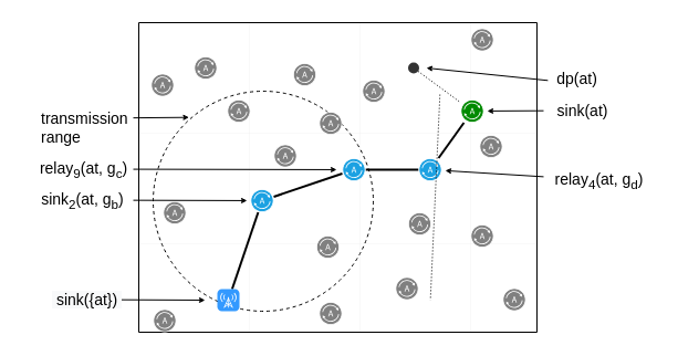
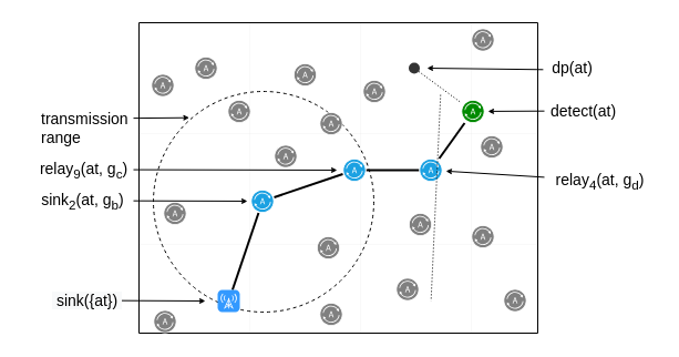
  <mxCell id="0" />
  <mxCell id="1" parent="0" />
  <mxCell id="2" value="" style="verticalLabelPosition=bottom;verticalAlign=top;html=1;shape=mxgraph.basic.patternFillRect;fillStyle=grid;step=100;fillStrokeWidth=0.2;fillStrokeColor=#dddddd;fontSize=14;" parent="1" vertex="1"><mxGeometry x="125" y="20" width="360" height="280" as="geometry" /></mxCell>
  <mxCell id="3" value="" style="ellipse;whiteSpace=wrap;html=1;aspect=fixed;labelBackgroundColor=#000000;strokeColor=#000000;fontColor=#333333;fillColor=none;dashed=1;fontSize=14;" parent="1" vertex="1"><mxGeometry x="138" y="82" width="199" height="199" as="geometry" /></mxCell>
  <mxCell id="4" value="" style="pointerEvents=1;shadow=0;dashed=0;html=1;labelPosition=center;verticalLabelPosition=bottom;verticalAlign=top;align=center;outlineConnect=0;shape=mxgraph.veeam2.agent;labelBackgroundColor=#000000;fillColor=#808080;fontSize=14;" parent="1" vertex="1"><mxGeometry x="425" y="25" width="21" height="21" as="geometry" /></mxCell>
  <mxCell id="5" style="rounded=0;orthogonalLoop=1;jettySize=auto;html=1;fontColor=#333333;endArrow=none;endFill=0;fontSize=14;strokeWidth=2;" parent="1" source="6" target="23" edge="1"><mxGeometry relative="1" as="geometry" /></mxCell>
  <mxCell id="6" value="" style="html=1;strokeWidth=1;shadow=0;dashed=0;shape=mxgraph.ios7.misc.broadcast;strokeColor=none;buttonText=;strokeColor2=#222222;fontColor=#222222;fontSize=14;verticalLabelPosition=bottom;verticalAlign=top;align=center;fillColor=#3399FF;spacingTop=-10;" parent="1" vertex="1"><mxGeometry x="196" y="261" width="20" height="20" as="geometry" /></mxCell>
  <mxCell id="7" value="" style="pointerEvents=1;shadow=0;dashed=0;html=1;labelPosition=center;verticalLabelPosition=bottom;verticalAlign=top;align=center;outlineConnect=0;shape=mxgraph.veeam2.agent;labelBackgroundColor=#000000;fillColor=#808080;fontSize=14;" parent="1" vertex="1"><mxGeometry x="175" y="50.5" width="21" height="21" as="geometry" /></mxCell>
  <mxCell id="8" value="" style="pointerEvents=1;shadow=0;dashed=0;html=1;labelPosition=center;verticalLabelPosition=top;verticalAlign=bottom;align=center;outlineConnect=0;shape=mxgraph.veeam2.agent;labelBackgroundColor=none;fillColor=#008a00;strokeColor=#005700;fontSize=14;spacingBottom=-3;" parent="1" vertex="1"><mxGeometry x="416" y="89.5" width="21" height="21" as="geometry" /></mxCell>
  <mxCell id="9" value="" style="pointerEvents=1;shadow=0;dashed=0;html=1;labelPosition=center;verticalLabelPosition=bottom;verticalAlign=top;align=center;outlineConnect=0;shape=mxgraph.veeam2.agent;labelBackgroundColor=#000000;fillColor=#808080;fontSize=14;" parent="1" vertex="1"><mxGeometry x="357" y="250" width="21" height="21" as="geometry" /></mxCell>
  <mxCell id="10" value="" style="pointerEvents=1;shadow=0;dashed=0;html=1;labelPosition=center;verticalLabelPosition=bottom;verticalAlign=top;align=center;outlineConnect=0;shape=mxgraph.veeam2.agent;labelBackgroundColor=#000000;fillColor=#808080;fontSize=14;" parent="1" vertex="1"><mxGeometry x="136" y="66" width="21" height="21" as="geometry" /></mxCell>
  <mxCell id="11" value="" style="pointerEvents=1;shadow=0;dashed=0;html=1;labelPosition=center;verticalLabelPosition=bottom;verticalAlign=top;align=center;outlineConnect=0;shape=mxgraph.veeam2.agent;labelBackgroundColor=#000000;fillColor=#808080;fontSize=14;" parent="1" vertex="1"><mxGeometry x="368.5" y="191.5" width="21" height="21" as="geometry" /></mxCell>
  <mxCell id="12" value="" style="pointerEvents=1;shadow=0;dashed=0;html=1;labelPosition=center;verticalLabelPosition=bottom;verticalAlign=top;align=center;outlineConnect=0;shape=mxgraph.veeam2.agent;labelBackgroundColor=#000000;fillColor=#808080;fontSize=14;" parent="1" vertex="1"><mxGeometry x="288" y="100.5" width="21" height="21" as="geometry" /></mxCell>
  <mxCell id="13" value="" style="pointerEvents=1;shadow=0;dashed=0;html=1;labelPosition=center;verticalLabelPosition=bottom;verticalAlign=top;align=center;outlineConnect=0;shape=mxgraph.veeam2.agent;labelBackgroundColor=#000000;fillColor=#808080;fontSize=14;" parent="1" vertex="1"><mxGeometry x="147" y="181.5" width="21" height="21" as="geometry" /></mxCell>
  <mxCell id="14" value="" style="pointerEvents=1;shadow=0;dashed=0;html=1;labelPosition=center;verticalLabelPosition=bottom;verticalAlign=top;align=center;outlineConnect=0;shape=mxgraph.veeam2.agent;labelBackgroundColor=#000000;fillColor=#808080;fontSize=14;" parent="1" vertex="1"><mxGeometry x="205" y="89.5" width="21" height="21" as="geometry" /></mxCell>
  <mxCell id="15" style="edgeStyle=none;rounded=0;orthogonalLoop=1;jettySize=auto;html=1;labelBackgroundColor=none;endArrow=none;endFill=0;fontSize=14;fontColor=#333333;strokeWidth=2;" parent="1" edge="1"><mxGeometry relative="1" as="geometry"><mxPoint x="362.938" y="202.5" as="sourcePoint" /></mxGeometry></mxCell>
  <mxCell id="16" value="" style="pointerEvents=1;shadow=0;dashed=0;html=1;labelPosition=center;verticalLabelPosition=bottom;verticalAlign=top;align=center;outlineConnect=0;shape=mxgraph.veeam2.agent;labelBackgroundColor=#000000;fillColor=#808080;fontSize=14;" parent="1" vertex="1"><mxGeometry x="247" y="130" width="21" height="21" as="geometry" /></mxCell>
  <mxCell id="17" style="edgeStyle=none;rounded=0;orthogonalLoop=1;jettySize=auto;html=1;endArrow=none;endFill=0;fontColor=#333333;fontSize=14;strokeWidth=2;" parent="1" target="21" edge="1"><mxGeometry relative="1" as="geometry"><mxPoint x="330" y="153" as="sourcePoint" /></mxGeometry></mxCell>
  <mxCell id="18" value="" style="pointerEvents=1;shadow=0;dashed=0;html=1;labelPosition=center;verticalLabelPosition=bottom;verticalAlign=top;align=center;outlineConnect=0;shape=mxgraph.veeam2.agent;labelBackgroundColor=#000000;fillColor=#808080;fontSize=14;" parent="1" vertex="1"><mxGeometry x="327" y="71.5" width="21" height="21" as="geometry" /></mxCell>
  <mxCell id="19" value="" style="pointerEvents=1;shadow=0;dashed=0;html=1;labelPosition=center;verticalLabelPosition=bottom;verticalAlign=top;align=center;outlineConnect=0;shape=mxgraph.veeam2.agent;labelBackgroundColor=#000000;fillColor=#808080;fontSize=14;" parent="1" vertex="1"><mxGeometry x="425" y="202.5" width="21" height="21" as="geometry" /></mxCell>
  <mxCell id="20" style="edgeStyle=none;rounded=0;orthogonalLoop=1;jettySize=auto;html=1;endArrow=none;endFill=0;fontColor=#333333;fontSize=14;strokeWidth=2;" parent="1" source="21" target="8" edge="1"><mxGeometry relative="1" as="geometry" /></mxCell>
  <mxCell id="21" value="" style="pointerEvents=1;shadow=0;dashed=0;html=1;labelPosition=center;verticalLabelPosition=bottom;verticalAlign=top;align=center;outlineConnect=0;shape=mxgraph.veeam2.agent;labelBackgroundColor=#000000;fillColor=#1ba1e2;strokeColor=#006EAF;fontColor=#ffffff;fontSize=14;" parent="1" vertex="1"><mxGeometry x="378" y="142.5" width="21" height="21" as="geometry" /></mxCell>
  <mxCell id="22" style="edgeStyle=none;rounded=0;orthogonalLoop=1;jettySize=auto;html=1;endArrow=none;endFill=0;fontColor=#333333;fontSize=14;strokeWidth=2;" parent="1" source="23" edge="1"><mxGeometry relative="1" as="geometry"><mxPoint x="309" y="156.542" as="targetPoint" /></mxGeometry></mxCell>
  <mxCell id="23" value="" style="pointerEvents=1;shadow=0;dashed=0;html=1;labelPosition=center;verticalLabelPosition=bottom;verticalAlign=top;align=center;outlineConnect=0;shape=mxgraph.veeam2.agent;labelBackgroundColor=#000000;fillColor=#1ba1e2;strokeColor=#006EAF;fontColor=#ffffff;fontSize=14;" parent="1" vertex="1"><mxGeometry x="226" y="170.5" width="21" height="21" as="geometry" /></mxCell>
  <mxCell id="24" value="" style="pointerEvents=1;shadow=0;dashed=0;html=1;labelPosition=center;verticalLabelPosition=bottom;verticalAlign=top;align=center;outlineConnect=0;shape=mxgraph.veeam2.agent;labelBackgroundColor=#000000;fillColor=#808080;fontSize=14;" parent="1" vertex="1"><mxGeometry x="264.5" y="56.5" width="21" height="21" as="geometry" /></mxCell>
  <mxCell id="25" value="" style="pointerEvents=1;shadow=0;dashed=0;html=1;labelPosition=center;verticalLabelPosition=bottom;verticalAlign=top;align=center;outlineConnect=0;shape=mxgraph.veeam2.agent;labelBackgroundColor=#000000;fillColor=#808080;fontSize=14;" parent="1" vertex="1"><mxGeometry x="288" y="272.5" width="21" height="21" as="geometry" /></mxCell>
  <mxCell id="26" value="" style="pointerEvents=1;shadow=0;dashed=0;html=1;labelPosition=center;verticalLabelPosition=bottom;verticalAlign=top;align=center;outlineConnect=0;shape=mxgraph.veeam2.agent;labelBackgroundColor=#000000;fillColor=#808080;fontSize=14;" parent="1" vertex="1"><mxGeometry x="138" y="279" width="21" height="21" as="geometry" /></mxCell>
  <mxCell id="27" value="" style="pointerEvents=1;shadow=0;dashed=0;html=1;labelPosition=center;verticalLabelPosition=bottom;verticalAlign=top;align=center;outlineConnect=0;shape=mxgraph.veeam2.agent;labelBackgroundColor=#000000;fillColor=#808080;fontSize=14;" parent="1" vertex="1"><mxGeometry x="433" y="121.5" width="21" height="21" as="geometry" /></mxCell>
  <mxCell id="28" style="edgeStyle=none;rounded=0;orthogonalLoop=1;jettySize=auto;html=1;labelBackgroundColor=none;endArrow=none;endFill=0;fontSize=14;fontColor=#333333;strokeWidth=2;" parent="1" edge="1"><mxGeometry relative="1" as="geometry"><mxPoint x="243.1" y="242.5" as="sourcePoint" /></mxGeometry></mxCell>
  <mxCell id="29" value="" style="pointerEvents=1;shadow=0;dashed=0;html=1;labelPosition=center;verticalLabelPosition=bottom;verticalAlign=top;align=center;outlineConnect=0;shape=mxgraph.veeam2.agent;labelBackgroundColor=#000000;fillColor=#808080;fontSize=14;" parent="1" vertex="1"><mxGeometry x="285.5" y="212.5" width="21" height="21" as="geometry" /></mxCell>
  <mxCell id="30" style="edgeStyle=none;rounded=0;orthogonalLoop=1;jettySize=auto;html=1;endArrow=none;endFill=0;fontSize=14;fontColor=#333333;dashed=1;dashPattern=1 2;" parent="1" source="31" target="8" edge="1"><mxGeometry relative="1" as="geometry" /></mxCell>
  <mxCell id="31" value="" style="ellipse;whiteSpace=wrap;html=1;aspect=fixed;dashed=1;labelBackgroundColor=none;fontColor=#333333;fillColor=#333333;strokeColor=none;labelPosition=center;verticalLabelPosition=top;align=center;verticalAlign=bottom;fontSize=14;" parent="1" vertex="1"><mxGeometry x="368.5" y="56" width="10" height="10" as="geometry" /></mxCell>
  <mxCell id="32" style="edgeStyle=none;rounded=0;orthogonalLoop=1;jettySize=auto;html=1;endArrow=none;endFill=0;fontSize=14;fontColor=#333333;dashed=1;dashPattern=1 2;exitX=1;exitY=0;exitDx=0;exitDy=0;" parent="1" edge="1"><mxGeometry relative="1" as="geometry"><mxPoint x="397.276" y="85.092" as="sourcePoint" /><mxPoint x="388.644" y="271" as="targetPoint" /></mxGeometry></mxCell>
  <mxCell id="33" style="edgeStyle=none;rounded=0;orthogonalLoop=1;jettySize=auto;html=1;endSize=3;strokeWidth=1;startSize=3;targetPerimeterSpacing=3;" parent="1" source="34" target="8" edge="1"><mxGeometry relative="1" as="geometry" /></mxCell>
- <mxCell id="34" value="&lt;span style=&quot;font-size: 14px ; text-align: left&quot;&gt;sink(at&lt;/span&gt;&lt;span style=&quot;font-size: 14px ; text-align: left&quot;&gt;)&lt;/span&gt;" style="text;html=1;align=center;verticalAlign=middle;resizable=0;points=[];autosize=1;strokeWidth=1;" parent="1" vertex="1"><mxGeometry x="491" y="89.5" width="70" height="20" as="geometry" /></mxCell>
+ <mxCell id="34" value="&lt;span style=&quot;font-size: 14px ; text-align: left&quot;&gt;detect(at&lt;/span&gt;&lt;span style=&quot;font-size: 14px ; text-align: left&quot;&gt;)&lt;/span&gt;" style="text;html=1;align=center;verticalAlign=middle;resizable=0;points=[];autosize=1;strokeWidth=1;" parent="1" vertex="1"><mxGeometry x="491" y="89.5" width="70" height="20" as="geometry" /></mxCell>
  <mxCell id="35" style="rounded=0;orthogonalLoop=1;jettySize=auto;html=1;strokeWidth=1;endSize=3;startSize=3;sourcePerimeterSpacing=0;targetPerimeterSpacing=0;" parent="1" source="36" edge="1"><mxGeometry relative="1" as="geometry"><mxPoint x="185" y="271" as="targetPoint" /></mxGeometry></mxCell>
  <mxCell id="36" value="&lt;span style=&quot;font-family: &amp;#34;helvetica&amp;#34; ; font-size: 14px ; font-style: normal ; font-weight: 400 ; letter-spacing: normal ; text-align: left ; text-indent: 0px ; text-transform: none ; word-spacing: 0px ; background-color: rgb(248 , 249 , 250) ; float: none ; display: inline&quot;&gt;&amp;nbsp;sink(&lt;/span&gt;&lt;span style=&quot;font-family: &amp;#34;helvetica&amp;#34; ; font-size: 14px ; font-style: normal ; font-weight: 400 ; letter-spacing: normal ; text-align: left ; text-indent: 0px ; text-transform: none ; word-spacing: 0px ; background-color: rgb(248 , 249 , 250) ; float: none ; display: inline&quot;&gt;{at&lt;/span&gt;&lt;span style=&quot;font-family: &amp;#34;helvetica&amp;#34; ; font-size: 14px ; font-style: normal ; font-weight: 400 ; letter-spacing: normal ; text-align: left ; text-indent: 0px ; text-transform: none ; word-spacing: 0px ; background-color: rgb(248 , 249 , 250) ; float: none ; display: inline&quot;&gt;})&amp;nbsp;&lt;/span&gt;" style="text;whiteSpace=wrap;html=1;" parent="1" vertex="1"><mxGeometry x="45" y="255.5" width="60" height="30" as="geometry" /></mxCell>
  <mxCell id="37" style="edgeStyle=none;rounded=0;orthogonalLoop=1;jettySize=auto;html=1;endSize=3;strokeWidth=1;startSize=3;targetPerimeterSpacing=3;exitX=-0.022;exitY=0.59;exitDx=0;exitDy=0;exitPerimeter=0;" parent="1" source="38" edge="1"><mxGeometry relative="1" as="geometry"><mxPoint x="385" y="61" as="targetPoint" /></mxGeometry></mxCell>
- <mxCell id="38" value="&lt;span style=&quot;font-size: 14px ; text-align: left&quot;&gt;dp(at&lt;/span&gt;&lt;span style=&quot;font-size: 14px ; text-align: left&quot;&gt;)&lt;/span&gt;" style="text;html=1;align=center;verticalAlign=middle;resizable=0;points=[];autosize=1;" parent="1" vertex="1"><mxGeometry x="496" y="60.5" width="50" height="20" as="geometry" /></mxCell>
+ <mxCell id="38" value="&lt;span style=&quot;font-size: 14px ; text-align: left&quot;&gt;dp(at&lt;/span&gt;&lt;span style=&quot;font-size: 14px ; text-align: left&quot;&gt;)&lt;/span&gt;" style="text;html=1;align=center;verticalAlign=middle;resizable=0;points=[];autosize=1;" parent="1" vertex="1"><mxGeometry x="491" y="50.5" width="50" height="20" as="geometry" /></mxCell>
  <mxCell id="39" style="edgeStyle=none;rounded=0;orthogonalLoop=1;jettySize=auto;html=1;entryX=0.163;entryY=0.119;entryDx=0;entryDy=0;startSize=3;sourcePerimeterSpacing=0;endSize=3;targetPerimeterSpacing=0;strokeWidth=1;entryPerimeter=0;" parent="1" source="40" target="3" edge="1"><mxGeometry relative="1" as="geometry" /></mxCell>
  <mxCell id="40" value="&lt;span style=&quot;font-family: &amp;#34;helvetica&amp;#34; ; font-size: 14px ; font-style: normal ; font-weight: 400 ; letter-spacing: normal ; text-align: left ; text-indent: 0px ; text-transform: none ; word-spacing: 0px ; float: none ; display: inline&quot;&gt;transmission&lt;br&gt;range&lt;/span&gt;" style="text;whiteSpace=wrap;html=1;labelBackgroundColor=none;strokeWidth=1;" parent="1" vertex="1"><mxGeometry x="35" y="91.5" width="85" height="30" as="geometry" /></mxCell>
  <mxCell id="41" style="edgeStyle=none;rounded=0;orthogonalLoop=1;jettySize=auto;html=1;endSize=3;strokeWidth=1;startSize=3;targetPerimeterSpacing=3;" edge="1" parent="1" source="42" target="23"><mxGeometry relative="1" as="geometry"><mxPoint x="90.5" y="119.75" as="targetPoint" /></mxGeometry></mxCell>
  <mxCell id="42" value="&lt;span style=&quot;font-size: 14px ; text-align: left&quot;&gt;&amp;nbsp; sink&lt;sub&gt;2&lt;/sub&gt;(at&lt;/span&gt;&lt;span style=&quot;font-size: 14px ; text-align: left&quot;&gt;, g&lt;sub&gt;b&lt;/sub&gt;)&lt;/span&gt;" style="text;html=1;align=center;verticalAlign=middle;resizable=0;points=[];autosize=1;" vertex="1" parent="1"><mxGeometry x="20" y="170.5" width="100" height="20" as="geometry" /></mxCell>
  <mxCell id="43" value="" style="pointerEvents=1;shadow=0;dashed=0;html=1;labelPosition=center;verticalLabelPosition=bottom;verticalAlign=top;align=center;outlineConnect=0;shape=mxgraph.veeam2.agent;labelBackgroundColor=#000000;fillColor=#808080;fontSize=14;" vertex="1" parent="1"><mxGeometry x="454" y="260" width="21" height="21" as="geometry" /></mxCell>
  <mxCell id="44" value="" style="pointerEvents=1;shadow=0;dashed=0;html=1;labelPosition=center;verticalLabelPosition=bottom;verticalAlign=top;align=center;outlineConnect=0;shape=mxgraph.veeam2.agent;labelBackgroundColor=#000000;fillColor=#1ba1e2;strokeColor=#006EAF;fontColor=#ffffff;fontSize=14;" vertex="1" parent="1"><mxGeometry x="309" y="142.5" width="21" height="21" as="geometry" /></mxCell>
  <mxCell id="45" style="edgeStyle=none;rounded=0;orthogonalLoop=1;jettySize=auto;html=1;endSize=3;strokeWidth=1;startSize=3;targetPerimeterSpacing=5;" edge="1" parent="1" source="46" target="44"><mxGeometry relative="1" as="geometry"><mxPoint x="397" y="374.441" as="targetPoint" /></mxGeometry></mxCell>
  <mxCell id="46" value="&lt;span style=&quot;font-size: 14px ; text-align: left&quot;&gt;relay&lt;sub&gt;9&lt;/sub&gt;(at&lt;/span&gt;&lt;span style=&quot;font-size: 14px ; text-align: left&quot;&gt;, g&lt;sub&gt;c&lt;/sub&gt;)&lt;/span&gt;" style="text;html=1;align=center;verticalAlign=middle;resizable=0;points=[];autosize=1;" vertex="1" parent="1"><mxGeometry x="30" y="142.5" width="90" height="20" as="geometry" /></mxCell>
  <mxCell id="47" style="edgeStyle=none;rounded=0;orthogonalLoop=1;jettySize=auto;html=1;endSize=3;strokeWidth=1;startSize=3;targetPerimeterSpacing=3;" edge="1" parent="1" source="48" target="21"><mxGeometry relative="1" as="geometry"><mxPoint x="697" y="154.941" as="targetPoint" /><mxPoint x="491" y="153" as="sourcePoint" /></mxGeometry></mxCell>
  <mxCell id="48" value="&lt;span style=&quot;font-size: 14px ; text-align: left&quot;&gt;relay&lt;sub&gt;4&lt;/sub&gt;(at&lt;/span&gt;&lt;span style=&quot;font-size: 14px ; text-align: left&quot;&gt;, g&lt;sub&gt;d&lt;/sub&gt;)&lt;/span&gt;" style="text;html=1;align=center;verticalAlign=middle;resizable=0;points=[];autosize=1;spacing=0;" vertex="1" parent="1"><mxGeometry x="491" y="152.5" width="100" height="20" as="geometry" /></mxCell>
